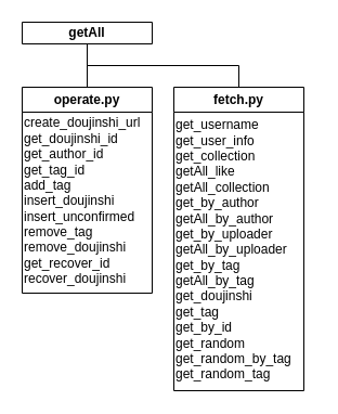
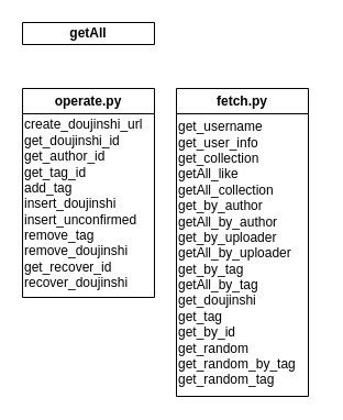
  <mxCell id="0" />
  <mxCell id="1" parent="0" />
  <mxCell id="2" value="fetch.py" style="swimlane;whiteSpace=wrap;html=1;" vertex="1" parent="1"><mxGeometry x="160" y="80" width="120" height="280" as="geometry" /></mxCell>
  <mxCell id="3" value="&lt;div&gt;get_username&lt;/div&gt;&lt;div&gt;get_user_info&lt;/div&gt;&lt;div&gt;get_collection&lt;/div&gt;&lt;div&gt;getAll_like&lt;/div&gt;&lt;div&gt;getAll_collection&lt;/div&gt;&lt;div&gt;get_by_author&lt;/div&gt;&lt;div&gt;getAll_by_author&lt;/div&gt;&lt;div&gt;get_by_uploader&lt;/div&gt;&lt;div&gt;getAll_by_uploader&lt;/div&gt;&lt;div&gt;get_by_tag&lt;/div&gt;&lt;div&gt;getAll_by_tag&lt;/div&gt;&lt;div&gt;get_doujinshi&lt;/div&gt;&lt;div&gt;get_tag&lt;/div&gt;&lt;div&gt;get_by_id&lt;/div&gt;&lt;div&gt;get_random&lt;/div&gt;&lt;div&gt;get_random_by_tag&lt;/div&gt;&lt;div&gt;get_random_tag&lt;/div&gt;" style="text;html=1;align=left;verticalAlign=middle;resizable=0;points=[];autosize=1;strokeColor=none;fillColor=none;" vertex="1" parent="2"><mxGeometry y="20" width="130" height="260" as="geometry" /></mxCell>
  <mxCell id="4" value="operate.py" style="swimlane;whiteSpace=wrap;html=1;" vertex="1" parent="1"><mxGeometry x="20" y="80" width="120" height="190" as="geometry" /></mxCell>
  <mxCell id="5" value="&lt;div&gt;create_doujinshi_url&lt;/div&gt;&lt;div&gt;get_doujinshi_id&lt;/div&gt;&lt;div&gt;get_author_id&lt;/div&gt;&lt;div&gt;get_tag_id&lt;/div&gt;&lt;div&gt;add_tag&lt;/div&gt;&lt;div&gt;insert_doujinshi&lt;/div&gt;&lt;div&gt;insert_unconfirmed&lt;/div&gt;&lt;div&gt;remove_tag&lt;/div&gt;&lt;div&gt;remove_doujinshi&lt;/div&gt;&lt;div&gt;get_recover_id&lt;/div&gt;&lt;div&gt;recover_doujinshi&lt;/div&gt;" style="text;html=1;align=left;verticalAlign=middle;resizable=0;points=[];autosize=1;strokeColor=none;fillColor=none;" vertex="1" parent="4"><mxGeometry y="20" width="130" height="170" as="geometry" /></mxCell>
- <mxCell id="6" style="edgeStyle=orthogonalEdgeStyle;rounded=0;orthogonalLoop=1;jettySize=auto;html=1;exitX=0.5;exitY=1;exitDx=0;exitDy=0;entryX=0.5;entryY=0;entryDx=0;entryDy=0;endArrow=none;endFill=0;" edge="1" parent="1" source="8" target="4"><mxGeometry relative="1" as="geometry" /></mxCell>
- <mxCell id="7" style="edgeStyle=orthogonalEdgeStyle;rounded=0;orthogonalLoop=1;jettySize=auto;html=1;exitX=0.5;exitY=1;exitDx=0;exitDy=0;endArrow=none;endFill=0;" edge="1" parent="1" source="8" target="2"><mxGeometry relative="1" as="geometry" /></mxCell>
  <mxCell id="8" value="getAll" style="swimlane;whiteSpace=wrap;html=1;" vertex="1" parent="1"><mxGeometry x="20" y="20" width="120" height="20" as="geometry" /></mxCell>
